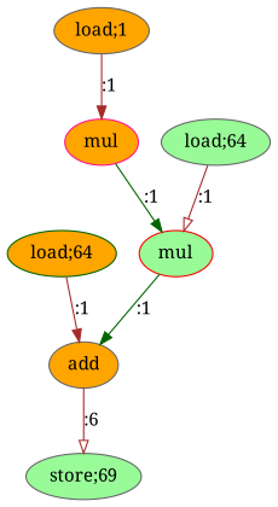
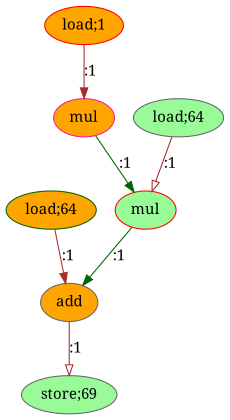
  digraph {
    fontname="Noto Serif"
    node [color=gray40 fillcolor=orange fontname="Noto Serif" style=filled]
    edge [arrowhead=normal color=brown fontname="Noto Serif"]
    n1 [color=darkgreen label="load;64"]
    n2 [label=add]
    n3 [fillcolor=palegreen label="store;69"]
-   n4 [label="load;1"]
+   n4 [color=red label="load;1"]
    n5 [color=deeppink label=mul]
    n6 [color=red fillcolor=palegreen label=mul]
    n7 [fillcolor=palegreen label="load;64"]
    n1 -> n2 [label=":1"]
-   n2 -> n3 [arrowhead=onormal label=":6"]
+   n2 -> n3 [arrowhead=onormal label=":1"]
    n4 -> n5 [label=":1"]
    n5 -> n6 [color=darkgreen label=":1"]
    n6 -> n2 [color=darkgreen label=":1"]
    n7 -> n6 [arrowhead=onormal label=":1"]
  }
